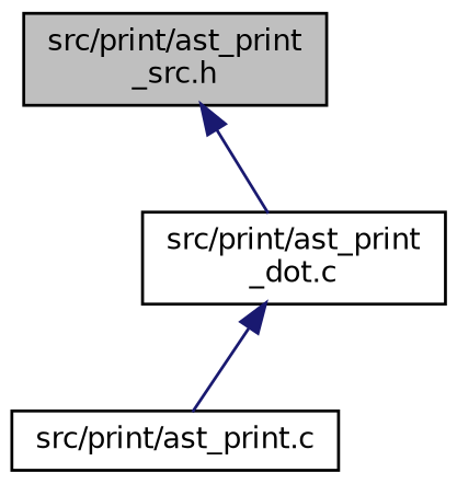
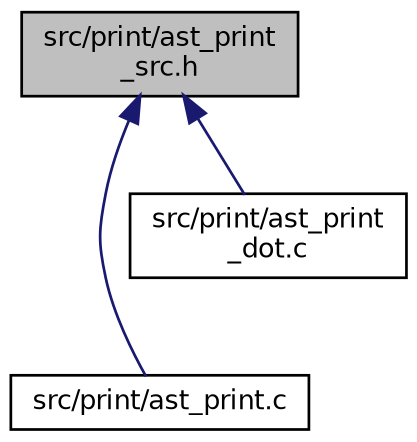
  digraph {
    node [color=black fillcolor=white fontname=Helvetica fontsize=10 shape=record style=filled]
    edge [color=midnightblue dir=back fontname=Helvetica fontsize=10 labelfontname=Helvetica labelfontsize=10 style=solid]
    n1 [fillcolor=grey75 fontcolor=black height=0.2 label="src/print/ast_print\l_src.h" width=0.4]
    n2 [height=0.2 label="src/print/ast_print.c" width=0.4]
    n3 [height=0.2 label="src/print/ast_print\l_dot.c" width=0.4]
-   n3 -> n2
+   n1 -> n2
    n1 -> n3
  }
